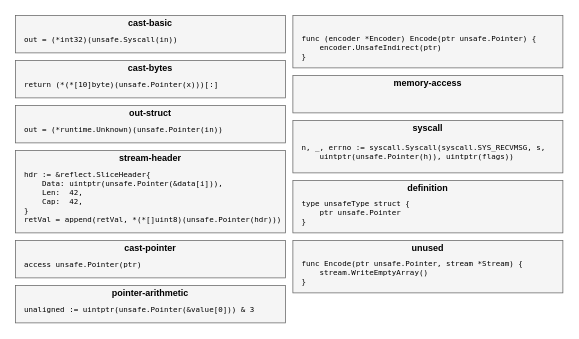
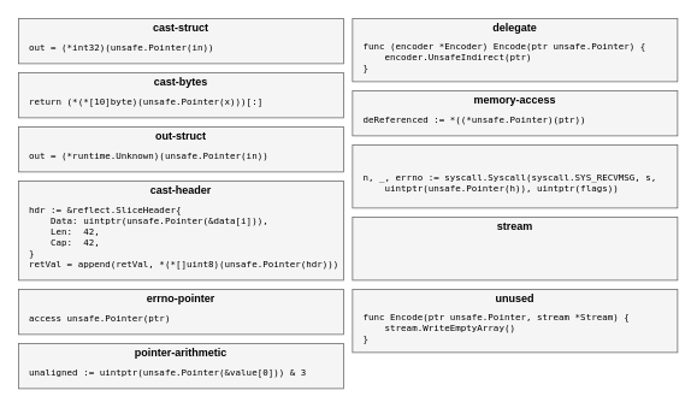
  <mxCell id="0" />
  <mxCell id="1" parent="0" />
  <mxCell id="2" value="" style="rounded=0;whiteSpace=wrap;html=1;fillColor=#f5f5f5;strokeColor=#666666;fontColor=#333333;" vertex="1" parent="1"><mxGeometry x="390" y="20" width="360" height="70" as="geometry" /></mxCell>
+ <mxCell id="3" value="&lt;pre style=&quot;font-size: 9pt&quot;&gt;&lt;font face=&quot;Helvetica&quot;&gt;&lt;b&gt;delegate&lt;/b&gt;&lt;/font&gt;&lt;/pre&gt;" style="text;html=1;strokeColor=none;align=center;verticalAlign=middle;whiteSpace=wrap;rounded=0;" vertex="1" parent="1"><mxGeometry x="390" y="20" width="360" height="20" as="geometry" /></mxCell>
  <mxCell id="4" value="&lt;pre style=&quot;font-family: &amp;#34;dejavu sans mono&amp;#34; ; font-size: 10px&quot;&gt;&lt;pre style=&quot;font-family: &amp;#34;dejavu sans mono&amp;#34;&quot;&gt;func (encoder *Encoder) Encode(ptr unsafe.Pointer) {&lt;br&gt;&lt;div&gt;&lt;span style=&quot;white-space: normal&quot;&gt;&amp;nbsp; &amp;nbsp; encoder.UnsafeIndirect(ptr)&lt;/span&gt;&lt;/div&gt;&lt;div&gt;&lt;span style=&quot;white-space: normal&quot;&gt;}&lt;/span&gt;&lt;/div&gt;&lt;/pre&gt;&lt;/pre&gt;" style="text;html=1;strokeColor=none;fillColor=none;align=left;verticalAlign=middle;whiteSpace=wrap;rounded=0;" vertex="1" parent="1"><mxGeometry x="400" y="43" width="340" height="37" as="geometry" /></mxCell>
  <mxCell id="5" value="" style="rounded=0;whiteSpace=wrap;html=1;fillColor=#f5f5f5;strokeColor=#666666;fontColor=#333333;" vertex="1" parent="1"><mxGeometry x="20" y="200" width="360" height="110" as="geometry" /></mxCell>
- <mxCell id="6" value="&lt;pre style=&quot;font-size: 9pt&quot;&gt;&lt;font face=&quot;Helvetica&quot;&gt;&lt;b&gt;stream-header&lt;/b&gt;&lt;/font&gt;&lt;/pre&gt;" style="text;html=1;strokeColor=none;align=center;verticalAlign=middle;whiteSpace=wrap;rounded=0;" vertex="1" parent="1"><mxGeometry x="20" y="200" width="360" height="20" as="geometry" /></mxCell>
+ <mxCell id="6" value="&lt;pre style=&quot;font-size: 9pt&quot;&gt;&lt;font face=&quot;Helvetica&quot;&gt;&lt;b&gt;cast-header&lt;/b&gt;&lt;/font&gt;&lt;/pre&gt;" style="text;html=1;strokeColor=none;align=center;verticalAlign=middle;whiteSpace=wrap;rounded=0;" vertex="1" parent="1"><mxGeometry x="20" y="200" width="360" height="20" as="geometry" /></mxCell>
  <mxCell id="7" value="&lt;pre style=&quot;font-family: &amp;#34;dejavu sans mono&amp;#34; ; font-size: 10px&quot;&gt;&lt;pre style=&quot;font-family: &amp;#34;dejavu sans mono&amp;#34;&quot;&gt;&lt;pre style=&quot;font-family: &amp;#34;dejavu sans mono&amp;#34;&quot;&gt;hdr := &amp;amp;reflect.SliceHeader{&lt;br&gt;    Data: uintptr(unsafe.Pointer(&amp;amp;data[i])),&lt;br&gt;    Len:  42,&lt;br&gt;    Cap:  42,&lt;br&gt;}&lt;br&gt;retVal = append(retVal, *(*[]uint8)(unsafe.Pointer(hdr)))&lt;/pre&gt;&lt;/pre&gt;&lt;/pre&gt;" style="text;html=1;strokeColor=none;fillColor=none;align=left;verticalAlign=middle;whiteSpace=wrap;rounded=0;" vertex="1" parent="1"><mxGeometry x="30" y="223" width="340" height="77" as="geometry" /></mxCell>
  <mxCell id="8" value="" style="rounded=0;whiteSpace=wrap;html=1;fillColor=#f5f5f5;strokeColor=#666666;fontColor=#333333;" vertex="1" parent="1"><mxGeometry x="390" y="160" width="360" height="70" as="geometry" /></mxCell>
- <mxCell id="9" value="&lt;pre style=&quot;font-size: 9pt&quot;&gt;&lt;font face=&quot;Helvetica&quot;&gt;&lt;b&gt;syscall&lt;/b&gt;&lt;/font&gt;&lt;/pre&gt;" style="text;html=1;strokeColor=none;align=center;verticalAlign=middle;whiteSpace=wrap;rounded=0;" vertex="1" parent="1"><mxGeometry x="390" y="160" width="360" height="20" as="geometry" /></mxCell>
  <mxCell id="10" value="&lt;pre style=&quot;font-family: &amp;#34;dejavu sans mono&amp;#34; ; font-size: 10px&quot;&gt;&lt;pre style=&quot;font-family: &amp;#34;dejavu sans mono&amp;#34;&quot;&gt;&lt;pre style=&quot;font-family: &amp;#34;dejavu sans mono&amp;#34;&quot;&gt;&lt;pre style=&quot;font-family: &amp;#34;dejavu sans mono&amp;#34;&quot;&gt;n, _, errno := syscall.Syscall(syscall.SYS_RECVMSG, s,&lt;br&gt;    uintptr(unsafe.Pointer(h)), uintptr(flags))&lt;/pre&gt;&lt;/pre&gt;&lt;/pre&gt;&lt;/pre&gt;" style="text;html=1;strokeColor=none;fillColor=none;align=left;verticalAlign=middle;whiteSpace=wrap;rounded=0;" vertex="1" parent="1"><mxGeometry x="400" y="183" width="340" height="37" as="geometry" /></mxCell>
  <mxCell id="11" value="" style="rounded=0;whiteSpace=wrap;html=1;fillColor=#f5f5f5;strokeColor=#666666;fontColor=#333333;" vertex="1" parent="1"><mxGeometry x="390" y="320" width="360" height="70" as="geometry" /></mxCell>
  <mxCell id="12" value="&lt;pre style=&quot;font-size: 9pt&quot;&gt;&lt;font face=&quot;Helvetica&quot;&gt;&lt;b&gt;unused&lt;/b&gt;&lt;/font&gt;&lt;/pre&gt;" style="text;html=1;strokeColor=none;align=center;verticalAlign=middle;whiteSpace=wrap;rounded=0;" vertex="1" parent="1"><mxGeometry x="390" y="320" width="360" height="20" as="geometry" /></mxCell>
  <mxCell id="13" value="&lt;pre style=&quot;font-family: &amp;#34;dejavu sans mono&amp;#34; ; font-size: 10px&quot;&gt;&lt;pre style=&quot;font-family: &amp;#34;dejavu sans mono&amp;#34;&quot;&gt;&lt;pre style=&quot;font-family: &amp;#34;dejavu sans mono&amp;#34;&quot;&gt;func Encode(ptr unsafe.Pointer, stream *Stream) {&lt;br&gt;    stream.WriteEmptyArray()&lt;br&gt;}&lt;/pre&gt;&lt;/pre&gt;&lt;/pre&gt;" style="text;html=1;strokeColor=none;fillColor=none;align=left;verticalAlign=middle;whiteSpace=wrap;rounded=0;" vertex="1" parent="1"><mxGeometry x="400" y="343" width="340" height="37" as="geometry" /></mxCell>
  <mxCell id="14" value="" style="rounded=0;whiteSpace=wrap;html=1;fillColor=#f5f5f5;strokeColor=#666666;fontColor=#333333;" vertex="1" parent="1"><mxGeometry x="390" y="240" width="360" height="70" as="geometry" /></mxCell>
- <mxCell id="15" value="&lt;pre style=&quot;font-size: 9pt&quot;&gt;&lt;font face=&quot;Helvetica&quot;&gt;&lt;b&gt;definition&lt;/b&gt;&lt;/font&gt;&lt;/pre&gt;" style="text;html=1;strokeColor=none;align=center;verticalAlign=middle;whiteSpace=wrap;rounded=0;" vertex="1" parent="1"><mxGeometry x="390" y="240" width="360" height="20" as="geometry" /></mxCell>
- <mxCell id="16" value="&lt;pre style=&quot;font-family: &amp;#34;dejavu sans mono&amp;#34; ; font-size: 10px&quot;&gt;&lt;pre style=&quot;font-family: &amp;#34;dejavu sans mono&amp;#34;&quot;&gt;&lt;pre style=&quot;font-family: &amp;#34;dejavu sans mono&amp;#34;&quot;&gt;&lt;pre style=&quot;font-family: &amp;#34;dejavu sans mono&amp;#34;&quot;&gt;type unsafeType struct {&lt;br&gt;    ptr unsafe.Pointer&lt;br&gt;}&lt;/pre&gt;&lt;/pre&gt;&lt;/pre&gt;&lt;/pre&gt;" style="text;html=1;strokeColor=none;fillColor=none;align=left;verticalAlign=middle;whiteSpace=wrap;rounded=0;" vertex="1" parent="1"><mxGeometry x="400" y="263" width="340" height="37" as="geometry" /></mxCell>
+ <mxCell id="15" value="&lt;pre style=&quot;font-size: 9pt&quot;&gt;&lt;font face=&quot;Helvetica&quot;&gt;&lt;b&gt;stream&lt;/b&gt;&lt;/font&gt;&lt;/pre&gt;" style="text;html=1;strokeColor=none;align=center;verticalAlign=middle;whiteSpace=wrap;rounded=0;" vertex="1" parent="1"><mxGeometry x="390" y="240" width="360" height="20" as="geometry" /></mxCell>
  <mxCell id="17" value="" style="rounded=0;whiteSpace=wrap;html=1;fillColor=#f5f5f5;strokeColor=#666666;fontColor=#333333;" vertex="1" parent="1"><mxGeometry x="20" y="20" width="360" height="50" as="geometry" /></mxCell>
- <mxCell id="18" value="&lt;pre style=&quot;font-size: 9pt&quot;&gt;&lt;font face=&quot;Helvetica&quot;&gt;&lt;b&gt;cast-basic&lt;/b&gt;&lt;/font&gt;&lt;/pre&gt;" style="text;html=1;strokeColor=none;align=center;verticalAlign=middle;whiteSpace=wrap;rounded=0;" vertex="1" parent="1"><mxGeometry x="20" y="20" width="360" height="20" as="geometry" /></mxCell>
- <mxCell id="19" value="&lt;pre style=&quot;font-family: &amp;#34;dejavu sans mono&amp;#34;&quot;&gt;&lt;pre style=&quot;font-family: &amp;#34;dejavu sans mono&amp;#34;&quot;&gt;&lt;pre style=&quot;font-family: &amp;#34;dejavu sans mono&amp;#34;&quot;&gt;&lt;pre style=&quot;font-family: &amp;#34;dejavu sans mono&amp;#34;&quot;&gt;&lt;pre style=&quot;font-family: &amp;#34;dejavu sans mono&amp;#34;&quot;&gt;&lt;font style=&quot;font-size: 10px&quot;&gt;out = (*int32)(unsafe.Syscall(in))&lt;/font&gt;&lt;/pre&gt;&lt;/pre&gt;&lt;/pre&gt;&lt;/pre&gt;&lt;/pre&gt;" style="text;html=1;strokeColor=none;fillColor=none;align=left;verticalAlign=middle;whiteSpace=wrap;rounded=0;" vertex="1" parent="1"><mxGeometry x="30" y="43" width="340" height="17" as="geometry" /></mxCell>
+ <mxCell id="18" value="&lt;pre style=&quot;font-size: 9pt&quot;&gt;&lt;font face=&quot;Helvetica&quot;&gt;&lt;b&gt;cast-struct&lt;/b&gt;&lt;/font&gt;&lt;/pre&gt;" style="text;html=1;strokeColor=none;align=center;verticalAlign=middle;whiteSpace=wrap;rounded=0;" vertex="1" parent="1"><mxGeometry x="20" y="20" width="360" height="20" as="geometry" /></mxCell>
+ <mxCell id="19" value="&lt;pre style=&quot;font-family: &amp;#34;dejavu sans mono&amp;#34;&quot;&gt;&lt;pre style=&quot;font-family: &amp;#34;dejavu sans mono&amp;#34;&quot;&gt;&lt;pre style=&quot;font-family: &amp;#34;dejavu sans mono&amp;#34;&quot;&gt;&lt;pre style=&quot;font-family: &amp;#34;dejavu sans mono&amp;#34;&quot;&gt;&lt;pre style=&quot;font-family: &amp;#34;dejavu sans mono&amp;#34;&quot;&gt;&lt;font style=&quot;font-size: 10px&quot;&gt;out = (*int32)(unsafe.Pointer(in))&lt;/font&gt;&lt;/pre&gt;&lt;/pre&gt;&lt;/pre&gt;&lt;/pre&gt;&lt;/pre&gt;" style="text;html=1;strokeColor=none;fillColor=none;align=left;verticalAlign=middle;whiteSpace=wrap;rounded=0;" vertex="1" parent="1"><mxGeometry x="30" y="43" width="340" height="17" as="geometry" /></mxCell>
  <mxCell id="20" value="" style="rounded=0;whiteSpace=wrap;html=1;fillColor=#f5f5f5;strokeColor=#666666;fontColor=#333333;" vertex="1" parent="1"><mxGeometry x="20" y="80" width="360" height="50" as="geometry" /></mxCell>
  <mxCell id="21" value="&lt;pre style=&quot;font-size: 9pt&quot;&gt;&lt;font face=&quot;Helvetica&quot;&gt;&lt;b&gt;cast-bytes&lt;/b&gt;&lt;/font&gt;&lt;/pre&gt;" style="text;html=1;strokeColor=none;align=center;verticalAlign=middle;whiteSpace=wrap;rounded=0;" vertex="1" parent="1"><mxGeometry x="20" y="80" width="360" height="20" as="geometry" /></mxCell>
  <mxCell id="22" value="&lt;pre style=&quot;font-family: &amp;#34;dejavu sans mono&amp;#34;&quot;&gt;&lt;pre style=&quot;font-family: &amp;#34;dejavu sans mono&amp;#34;&quot;&gt;&lt;pre style=&quot;font-family: &amp;#34;dejavu sans mono&amp;#34;&quot;&gt;&lt;pre style=&quot;font-family: &amp;#34;dejavu sans mono&amp;#34;&quot;&gt;&lt;pre style=&quot;font-family: &amp;#34;dejavu sans mono&amp;#34;&quot;&gt;&lt;pre style=&quot;font-family: &amp;#34;dejavu sans mono&amp;#34;&quot;&gt;&lt;font style=&quot;font-size: 10px&quot;&gt;return (*(*[10]byte)(unsafe.Pointer(x)))[:]&lt;/font&gt;&lt;/pre&gt;&lt;/pre&gt;&lt;/pre&gt;&lt;/pre&gt;&lt;/pre&gt;&lt;/pre&gt;" style="text;html=1;strokeColor=none;fillColor=none;align=left;verticalAlign=middle;whiteSpace=wrap;rounded=0;" vertex="1" parent="1"><mxGeometry x="30" y="103" width="340" height="17" as="geometry" /></mxCell>
  <mxCell id="23" value="" style="rounded=0;whiteSpace=wrap;html=1;fillColor=#f5f5f5;strokeColor=#666666;fontColor=#333333;" vertex="1" parent="1"><mxGeometry x="20" y="320" width="360" height="50" as="geometry" /></mxCell>
- <mxCell id="24" value="&lt;pre style=&quot;font-size: 9pt&quot;&gt;&lt;font face=&quot;Helvetica&quot;&gt;&lt;b&gt;cast-pointer&lt;/b&gt;&lt;/font&gt;&lt;/pre&gt;" style="text;html=1;strokeColor=none;align=center;verticalAlign=middle;whiteSpace=wrap;rounded=0;" vertex="1" parent="1"><mxGeometry x="20" y="320" width="360" height="20" as="geometry" /></mxCell>
+ <mxCell id="24" value="&lt;pre style=&quot;font-size: 9pt&quot;&gt;&lt;font face=&quot;Helvetica&quot;&gt;&lt;b&gt;errno-pointer&lt;/b&gt;&lt;/font&gt;&lt;/pre&gt;" style="text;html=1;strokeColor=none;align=center;verticalAlign=middle;whiteSpace=wrap;rounded=0;" vertex="1" parent="1"><mxGeometry x="20" y="320" width="360" height="20" as="geometry" /></mxCell>
  <mxCell id="25" value="&lt;pre style=&quot;font-family: &amp;#34;dejavu sans mono&amp;#34;&quot;&gt;&lt;pre style=&quot;font-family: &amp;#34;dejavu sans mono&amp;#34;&quot;&gt;&lt;pre style=&quot;font-family: &amp;#34;dejavu sans mono&amp;#34;&quot;&gt;&lt;pre style=&quot;font-family: &amp;#34;dejavu sans mono&amp;#34;&quot;&gt;&lt;pre style=&quot;font-family: &amp;#34;dejavu sans mono&amp;#34;&quot;&gt;&lt;pre style=&quot;font-family: &amp;#34;dejavu sans mono&amp;#34;&quot;&gt;&lt;font style=&quot;font-size: 10px&quot;&gt;access unsafe.Pointer(ptr)&lt;/font&gt;&lt;/pre&gt;&lt;/pre&gt;&lt;/pre&gt;&lt;/pre&gt;&lt;/pre&gt;&lt;/pre&gt;" style="text;html=1;strokeColor=none;fillColor=none;align=left;verticalAlign=middle;whiteSpace=wrap;rounded=0;" vertex="1" parent="1"><mxGeometry x="30" y="343" width="340" height="17" as="geometry" /></mxCell>
  <mxCell id="26" value="" style="rounded=0;whiteSpace=wrap;html=1;fillColor=#f5f5f5;strokeColor=#666666;fontColor=#333333;" vertex="1" parent="1"><mxGeometry x="20" y="140" width="360" height="50" as="geometry" /></mxCell>
  <mxCell id="27" value="&lt;pre style=&quot;font-size: 9pt&quot;&gt;&lt;font face=&quot;Helvetica&quot;&gt;&lt;b&gt;out-struct&lt;/b&gt;&lt;/font&gt;&lt;/pre&gt;" style="text;html=1;strokeColor=none;align=center;verticalAlign=middle;whiteSpace=wrap;rounded=0;" vertex="1" parent="1"><mxGeometry x="20" y="140" width="360" height="20" as="geometry" /></mxCell>
  <mxCell id="28" value="&lt;pre style=&quot;font-family: &amp;#34;dejavu sans mono&amp;#34;&quot;&gt;&lt;pre style=&quot;font-family: &amp;#34;dejavu sans mono&amp;#34;&quot;&gt;&lt;pre style=&quot;font-family: &amp;#34;dejavu sans mono&amp;#34;&quot;&gt;&lt;pre style=&quot;font-family: &amp;#34;dejavu sans mono&amp;#34;&quot;&gt;&lt;pre style=&quot;font-family: &amp;#34;dejavu sans mono&amp;#34;&quot;&gt;&lt;pre style=&quot;font-family: &amp;#34;dejavu sans mono&amp;#34;&quot;&gt;&lt;font style=&quot;font-size: 10px&quot;&gt;out = (*runtime.Unknown)(unsafe.Pointer(in))&lt;/font&gt;&lt;/pre&gt;&lt;/pre&gt;&lt;/pre&gt;&lt;/pre&gt;&lt;/pre&gt;&lt;/pre&gt;" style="text;html=1;strokeColor=none;fillColor=none;align=left;verticalAlign=middle;whiteSpace=wrap;rounded=0;" vertex="1" parent="1"><mxGeometry x="30" y="163" width="340" height="17" as="geometry" /></mxCell>
  <mxCell id="29" value="" style="rounded=0;whiteSpace=wrap;html=1;fillColor=#f5f5f5;strokeColor=#666666;fontColor=#333333;" vertex="1" parent="1"><mxGeometry x="390" y="100" width="360" height="50" as="geometry" /></mxCell>
  <mxCell id="30" value="&lt;pre style=&quot;font-size: 9pt&quot;&gt;&lt;font face=&quot;Helvetica&quot;&gt;&lt;b&gt;memory-access&lt;/b&gt;&lt;/font&gt;&lt;/pre&gt;" style="text;html=1;strokeColor=none;align=center;verticalAlign=middle;whiteSpace=wrap;rounded=0;" vertex="1" parent="1"><mxGeometry x="390" y="100" width="360" height="20" as="geometry" /></mxCell>
+ <mxCell id="31" value="&lt;pre style=&quot;font-family: &amp;#34;dejavu sans mono&amp;#34;&quot;&gt;&lt;pre style=&quot;font-family: &amp;#34;dejavu sans mono&amp;#34;&quot;&gt;&lt;pre style=&quot;font-family: &amp;#34;dejavu sans mono&amp;#34;&quot;&gt;&lt;pre style=&quot;font-family: &amp;#34;dejavu sans mono&amp;#34;&quot;&gt;&lt;pre style=&quot;font-family: &amp;#34;dejavu sans mono&amp;#34;&quot;&gt;&lt;pre style=&quot;font-family: &amp;#34;dejavu sans mono&amp;#34;&quot;&gt;&lt;font style=&quot;font-size: 10px&quot;&gt;deReferenced := *((*unsafe.Pointer)(ptr))&lt;/font&gt;&lt;/pre&gt;&lt;/pre&gt;&lt;/pre&gt;&lt;/pre&gt;&lt;/pre&gt;&lt;/pre&gt;" style="text;html=1;strokeColor=none;fillColor=none;align=left;verticalAlign=middle;whiteSpace=wrap;rounded=0;" vertex="1" parent="1"><mxGeometry x="400" y="123" width="340" height="17" as="geometry" /></mxCell>
  <mxCell id="32" value="" style="rounded=0;whiteSpace=wrap;html=1;fillColor=#f5f5f5;strokeColor=#666666;fontColor=#333333;" vertex="1" parent="1"><mxGeometry x="20" y="380" width="360" height="50" as="geometry" /></mxCell>
  <mxCell id="33" value="&lt;pre style=&quot;font-size: 9pt&quot;&gt;&lt;font face=&quot;Helvetica&quot;&gt;&lt;b&gt;pointer-arithmetic&lt;/b&gt;&lt;/font&gt;&lt;/pre&gt;" style="text;html=1;strokeColor=none;align=center;verticalAlign=middle;whiteSpace=wrap;rounded=0;" vertex="1" parent="1"><mxGeometry x="20" y="380" width="360" height="20" as="geometry" /></mxCell>
  <mxCell id="34" value="&lt;pre style=&quot;font-family: &amp;#34;dejavu sans mono&amp;#34;&quot;&gt;&lt;pre style=&quot;font-family: &amp;#34;dejavu sans mono&amp;#34;&quot;&gt;&lt;pre style=&quot;font-family: &amp;#34;dejavu sans mono&amp;#34;&quot;&gt;&lt;pre style=&quot;font-family: &amp;#34;dejavu sans mono&amp;#34;&quot;&gt;&lt;pre style=&quot;font-family: &amp;#34;dejavu sans mono&amp;#34;&quot;&gt;&lt;pre style=&quot;font-family: &amp;#34;dejavu sans mono&amp;#34;&quot;&gt;&lt;font style=&quot;font-size: 10px&quot;&gt;unaligned := uintptr(unsafe.Pointer(&amp;amp;value[0])) &amp;amp; 3&lt;/font&gt;&lt;/pre&gt;&lt;/pre&gt;&lt;/pre&gt;&lt;/pre&gt;&lt;/pre&gt;&lt;/pre&gt;" style="text;html=1;strokeColor=none;fillColor=none;align=left;verticalAlign=middle;whiteSpace=wrap;rounded=0;" vertex="1" parent="1"><mxGeometry x="30" y="403" width="340" height="17" as="geometry" /></mxCell>
